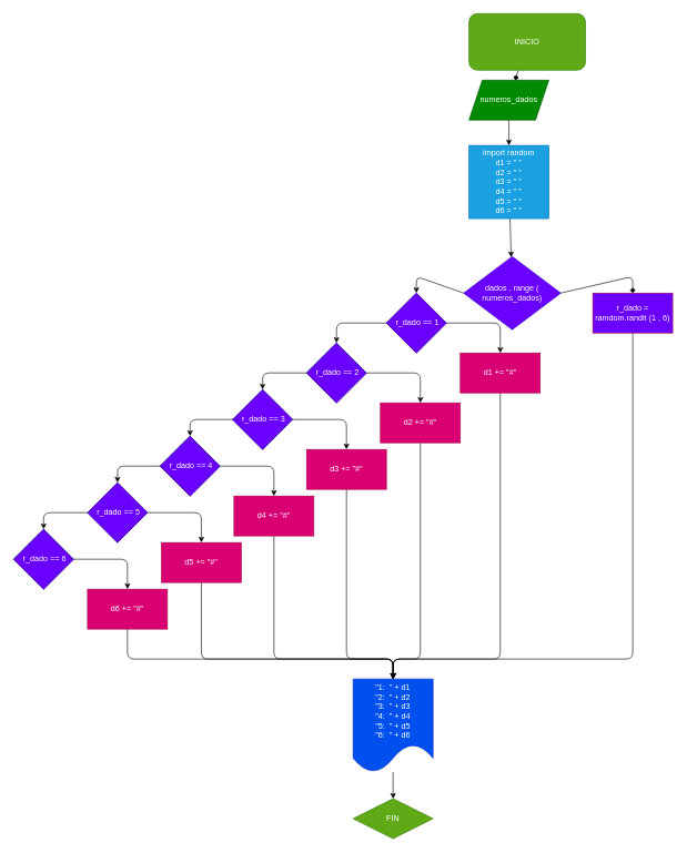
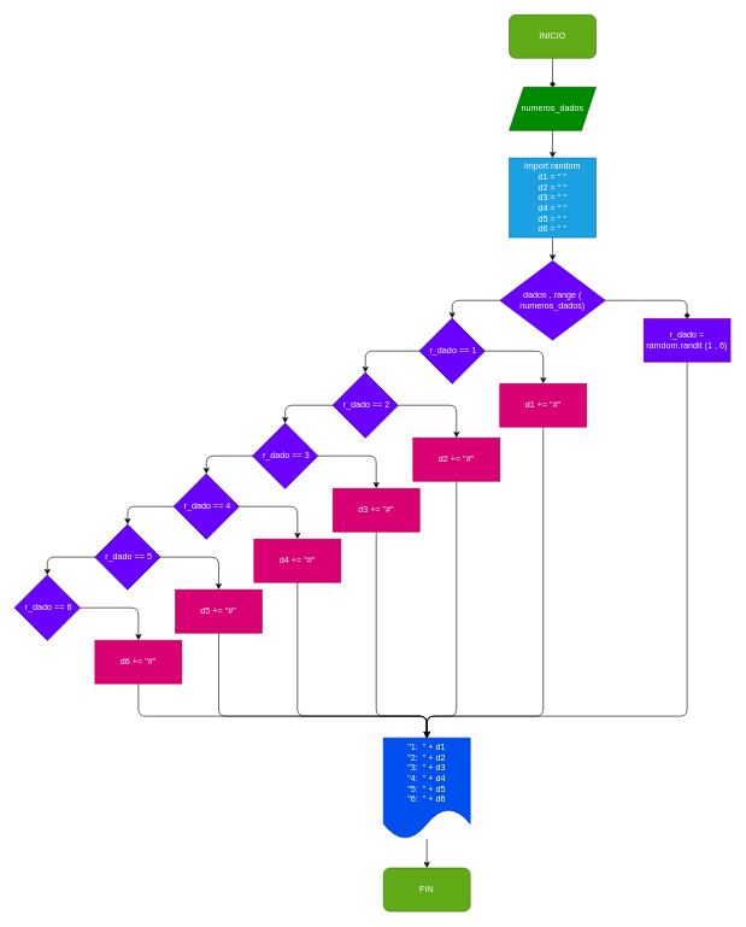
  <mxCell id="0" />
  <mxCell id="1" parent="0" />
  <mxCell id="2" value="" style="edgeStyle=none;html=1;endArrow=diamond;" edge="1" parent="1" source="3" target="5"><mxGeometry relative="1" as="geometry" /></mxCell>
- <mxCell id="3" value="INICIO" style="rounded=1;whiteSpace=wrap;html=1;fillColor=#60a917;fontColor=#ffffff;strokeColor=#2D7600;" vertex="1" parent="1"><mxGeometry x="704" y="20" width="175" height="85" as="geometry" /></mxCell>
+ <mxCell id="3" value="INICIO" style="rounded=1;whiteSpace=wrap;html=1;fillColor=#60a917;fontColor=#ffffff;strokeColor=#2D7600;" vertex="1" parent="1"><mxGeometry x="704" y="20" width="120" height="60" as="geometry" /></mxCell>
  <mxCell id="4" value="" style="edgeStyle=none;html=1;" edge="1" parent="1" source="5" target="7"><mxGeometry relative="1" as="geometry" /></mxCell>
  <mxCell id="5" value="numeros_dados" style="shape=parallelogram;perimeter=parallelogramPerimeter;whiteSpace=wrap;html=1;fixedSize=1;fillColor=#008a00;fontColor=#ffffff;strokeColor=#005700;" vertex="1" parent="1"><mxGeometry x="704" y="120" width="120" height="60" as="geometry" /></mxCell>
  <mxCell id="6" value="" style="edgeStyle=none;html=1;" edge="1" parent="1" source="7" target="10"><mxGeometry relative="1" as="geometry" /></mxCell>
  <mxCell id="7" value="import random&lt;br&gt;d1 = &quot; &quot;&lt;br&gt;d2 = &quot; &quot;&lt;br&gt;d3 = &quot; &quot;&lt;br&gt;d4 = &quot; &quot;&lt;br&gt;d5 = &quot; &quot;&lt;br&gt;d6 = &quot; &quot;" style="rounded=0;whiteSpace=wrap;html=1;fillColor=#1ba1e2;fontColor=#ffffff;strokeColor=#006EAF;" vertex="1" parent="1"><mxGeometry x="704" y="218" width="120" height="110" as="geometry" /></mxCell>
  <mxCell id="8" style="edgeStyle=none;html=1;exitX=1;exitY=0.5;exitDx=0;exitDy=0;entryX=0.5;entryY=0;entryDx=0;entryDy=0;endArrow=diamond;" edge="1" parent="1" source="10" target="12"><mxGeometry relative="1" as="geometry"><Array as="points"><mxPoint x="950" y="415" /></Array></mxGeometry></mxCell>
  <mxCell id="9" style="edgeStyle=none;html=1;exitX=0;exitY=0.5;exitDx=0;exitDy=0;entryX=0.5;entryY=0;entryDx=0;entryDy=0;" edge="1" parent="1" source="10" target="14"><mxGeometry relative="1" as="geometry"><Array as="points"><mxPoint x="625" y="415" /></Array></mxGeometry></mxCell>
- <mxCell id="10" value="dados , range ( numeros_dados)" style="rhombus;whiteSpace=wrap;html=1;fillColor=#6a00ff;fontColor=#ffffff;strokeColor=#3700CC;" vertex="1" parent="1"><mxGeometry x="696" y="385" width="146" height="110" as="geometry" /></mxCell>
+ <mxCell id="10" value="dados , range ( numeros_dados)" style="rhombus;whiteSpace=wrap;html=1;fillColor=#6a00ff;fontColor=#ffffff;strokeColor=#3700CC;" vertex="1" parent="1"><mxGeometry x="691" y="360" width="146" height="110" as="geometry" /></mxCell>
  <mxCell id="11" style="edgeStyle=none;html=1;exitX=0.5;exitY=1;exitDx=0;exitDy=0;entryX=0.5;entryY=0;entryDx=0;entryDy=0;" edge="1" parent="1" source="12" target="43"><mxGeometry relative="1" as="geometry"><Array as="points"><mxPoint x="950" y="990" /><mxPoint x="590" y="990" /></Array></mxGeometry></mxCell>
  <mxCell id="12" value="r_dado = ramdom.randit (1 , 6)" style="rounded=0;whiteSpace=wrap;html=1;fillColor=#6a00ff;fontColor=#ffffff;strokeColor=#A50040;" vertex="1" parent="1"><mxGeometry x="890" y="440" width="120" height="60" as="geometry" /></mxCell>
  <mxCell id="13" style="edgeStyle=none;html=1;exitX=1;exitY=0.5;exitDx=0;exitDy=0;entryX=0.5;entryY=0;entryDx=0;entryDy=0;" edge="1" parent="1" source="14" target="16"><mxGeometry relative="1" as="geometry"><Array as="points"><mxPoint x="751" y="485" /></Array></mxGeometry></mxCell>
  <mxCell id="14" value="&amp;nbsp;r_dado == 1" style="rhombus;whiteSpace=wrap;html=1;" vertex="1" parent="1"><mxGeometry x="580" y="440" width="90" height="90" as="geometry" /></mxCell>
  <mxCell id="15" style="edgeStyle=none;html=1;exitX=0.5;exitY=1;exitDx=0;exitDy=0;entryX=0.5;entryY=0;entryDx=0;entryDy=0;" edge="1" parent="1" source="16" target="43"><mxGeometry relative="1" as="geometry"><Array as="points"><mxPoint x="751" y="990" /><mxPoint x="590" y="990" /></Array></mxGeometry></mxCell>
  <mxCell id="16" value="d1 += &quot;#&quot;" style="rounded=0;whiteSpace=wrap;html=1;fillColor=#d80073;fontColor=#ffffff;strokeColor=#A50040;" vertex="1" parent="1"><mxGeometry x="691" y="530" width="120" height="60" as="geometry" /></mxCell>
  <mxCell id="17" style="edgeStyle=none;html=1;exitX=0;exitY=0.5;exitDx=0;exitDy=0;entryX=0.5;entryY=0;entryDx=0;entryDy=0;" edge="1" parent="1" target="19" source="14"><mxGeometry relative="1" as="geometry"><mxPoint x="571" y="490" as="sourcePoint" /><Array as="points"><mxPoint x="505" y="485" /></Array></mxGeometry></mxCell>
  <mxCell id="18" style="edgeStyle=none;html=1;exitX=1;exitY=0.5;exitDx=0;exitDy=0;entryX=0.5;entryY=0;entryDx=0;entryDy=0;" edge="1" parent="1" source="19" target="21"><mxGeometry relative="1" as="geometry"><Array as="points"><mxPoint x="631" y="560" /></Array></mxGeometry></mxCell>
  <mxCell id="19" value="&amp;nbsp;r_dado == 2" style="rhombus;whiteSpace=wrap;html=1;" vertex="1" parent="1"><mxGeometry x="460" y="515" width="90" height="90" as="geometry" /></mxCell>
  <mxCell id="20" style="edgeStyle=none;html=1;exitX=0.5;exitY=1;exitDx=0;exitDy=0;" edge="1" parent="1" source="21"><mxGeometry relative="1" as="geometry"><mxPoint x="590" y="1020" as="targetPoint" /><Array as="points"><mxPoint x="631" y="990" /><mxPoint x="590" y="990" /></Array></mxGeometry></mxCell>
  <mxCell id="21" value="d2 += &quot;#&quot;" style="rounded=0;whiteSpace=wrap;html=1;fillColor=#d80073;fontColor=#ffffff;strokeColor=#A50040;" vertex="1" parent="1"><mxGeometry x="571" y="605" width="120" height="60" as="geometry" /></mxCell>
  <mxCell id="22" style="edgeStyle=none;html=1;exitX=0;exitY=0.5;exitDx=0;exitDy=0;entryX=0.5;entryY=0;entryDx=0;entryDy=0;" edge="1" parent="1" target="24"><mxGeometry relative="1" as="geometry"><mxPoint x="460" y="560" as="sourcePoint" /><Array as="points"><mxPoint x="394" y="560" /></Array></mxGeometry></mxCell>
  <mxCell id="23" style="edgeStyle=none;html=1;exitX=1;exitY=0.5;exitDx=0;exitDy=0;entryX=0.5;entryY=0;entryDx=0;entryDy=0;" edge="1" parent="1" source="24" target="26"><mxGeometry relative="1" as="geometry"><Array as="points"><mxPoint x="520" y="630" /></Array></mxGeometry></mxCell>
  <mxCell id="24" value="&amp;nbsp;r_dado == 3" style="rhombus;whiteSpace=wrap;html=1;" vertex="1" parent="1"><mxGeometry x="349" y="585" width="90" height="90" as="geometry" /></mxCell>
  <mxCell id="25" style="edgeStyle=none;html=1;exitX=0.5;exitY=1;exitDx=0;exitDy=0;" edge="1" parent="1" source="26"><mxGeometry relative="1" as="geometry"><mxPoint x="590" y="1020" as="targetPoint" /><Array as="points"><mxPoint x="520" y="990" /><mxPoint x="590" y="990" /></Array></mxGeometry></mxCell>
  <mxCell id="26" value="d3 += &quot;#&quot;" style="rounded=0;whiteSpace=wrap;html=1;fillColor=#d80073;fontColor=#ffffff;strokeColor=#A50040;" vertex="1" parent="1"><mxGeometry x="460" y="675" width="120" height="60" as="geometry" /></mxCell>
  <mxCell id="27" style="edgeStyle=none;html=1;exitX=0;exitY=0.5;exitDx=0;exitDy=0;entryX=0.5;entryY=0;entryDx=0;entryDy=0;" edge="1" parent="1" target="29"><mxGeometry relative="1" as="geometry"><mxPoint x="351" y="630" as="sourcePoint" /><Array as="points"><mxPoint x="285" y="630" /></Array></mxGeometry></mxCell>
  <mxCell id="28" style="edgeStyle=none;html=1;exitX=1;exitY=0.5;exitDx=0;exitDy=0;entryX=0.5;entryY=0;entryDx=0;entryDy=0;" edge="1" parent="1" source="29" target="31"><mxGeometry relative="1" as="geometry"><Array as="points"><mxPoint x="411" y="700" /></Array></mxGeometry></mxCell>
  <mxCell id="29" value="&amp;nbsp;r_dado == 4" style="rhombus;whiteSpace=wrap;html=1;" vertex="1" parent="1"><mxGeometry x="240" y="655" width="90" height="90" as="geometry" /></mxCell>
  <mxCell id="30" style="edgeStyle=none;html=1;exitX=0.5;exitY=1;exitDx=0;exitDy=0;entryX=0.5;entryY=0;entryDx=0;entryDy=0;" edge="1" parent="1" source="31" target="43"><mxGeometry relative="1" as="geometry"><Array as="points"><mxPoint x="411" y="990" /><mxPoint x="590" y="990" /></Array></mxGeometry></mxCell>
  <mxCell id="31" value="d4 += &quot;#&quot;" style="rounded=0;whiteSpace=wrap;html=1;fillColor=#d80073;fontColor=#ffffff;strokeColor=#A50040;" vertex="1" parent="1"><mxGeometry x="351" y="745" width="120" height="60" as="geometry" /></mxCell>
  <mxCell id="32" style="edgeStyle=none;html=1;exitX=0;exitY=0.5;exitDx=0;exitDy=0;entryX=0.5;entryY=0;entryDx=0;entryDy=0;" edge="1" parent="1" target="34"><mxGeometry relative="1" as="geometry"><mxPoint x="242" y="700" as="sourcePoint" /><Array as="points"><mxPoint x="176" y="700" /></Array></mxGeometry></mxCell>
  <mxCell id="33" style="edgeStyle=none;html=1;exitX=1;exitY=0.5;exitDx=0;exitDy=0;entryX=0.5;entryY=0;entryDx=0;entryDy=0;" edge="1" parent="1" source="34" target="36"><mxGeometry relative="1" as="geometry"><Array as="points"><mxPoint x="302" y="770" /></Array></mxGeometry></mxCell>
  <mxCell id="34" value="&amp;nbsp;r_dado == 5" style="rhombus;whiteSpace=wrap;html=1;" vertex="1" parent="1"><mxGeometry x="131" y="725" width="90" height="90" as="geometry" /></mxCell>
  <mxCell id="35" style="edgeStyle=none;html=1;exitX=0.5;exitY=1;exitDx=0;exitDy=0;entryX=0.5;entryY=0;entryDx=0;entryDy=0;" edge="1" parent="1" source="36" target="43"><mxGeometry relative="1" as="geometry"><Array as="points"><mxPoint x="302" y="990" /><mxPoint x="590" y="990" /></Array></mxGeometry></mxCell>
  <mxCell id="36" value="d5 += &quot;#&quot;" style="rounded=0;whiteSpace=wrap;html=1;fillColor=#d80073;fontColor=#ffffff;strokeColor=#A50040;" vertex="1" parent="1"><mxGeometry x="242" y="815" width="120" height="60" as="geometry" /></mxCell>
  <mxCell id="37" style="edgeStyle=none;html=1;exitX=0;exitY=0.5;exitDx=0;exitDy=0;entryX=0.5;entryY=0;entryDx=0;entryDy=0;" edge="1" parent="1" target="39"><mxGeometry relative="1" as="geometry"><mxPoint x="131" y="770" as="sourcePoint" /><Array as="points"><mxPoint x="65" y="770" /></Array></mxGeometry></mxCell>
  <mxCell id="38" style="edgeStyle=none;html=1;exitX=1;exitY=0.5;exitDx=0;exitDy=0;entryX=0.5;entryY=0;entryDx=0;entryDy=0;" edge="1" parent="1" source="39" target="41"><mxGeometry relative="1" as="geometry"><Array as="points"><mxPoint x="191" y="840" /></Array></mxGeometry></mxCell>
  <mxCell id="39" value="&amp;nbsp;r_dado == 6" style="rhombus;whiteSpace=wrap;html=1;" vertex="1" parent="1"><mxGeometry x="20" y="795" width="90" height="90" as="geometry" /></mxCell>
  <mxCell id="40" style="edgeStyle=none;html=1;exitX=0.5;exitY=1;exitDx=0;exitDy=0;entryX=0.5;entryY=0;entryDx=0;entryDy=0;" edge="1" parent="1" source="41" target="43"><mxGeometry relative="1" as="geometry"><Array as="points"><mxPoint x="191" y="990" /><mxPoint x="590" y="990" /></Array></mxGeometry></mxCell>
  <mxCell id="41" value="d6 += &quot;#&quot;" style="rounded=0;whiteSpace=wrap;html=1;fillColor=#d80073;fontColor=#ffffff;strokeColor=#A50040;" vertex="1" parent="1"><mxGeometry x="131" y="885" width="120" height="60" as="geometry" /></mxCell>
  <mxCell id="42" value="" style="edgeStyle=none;html=1;" edge="1" parent="1" source="43" target="44"><mxGeometry relative="1" as="geometry" /></mxCell>
  <mxCell id="43" value="&quot;1:&amp;nbsp; &quot; + d1&lt;br&gt;&quot;2:&amp;nbsp; &quot; + d2&lt;br&gt;&quot;3:&amp;nbsp; &quot; + d3&lt;br&gt;&quot;4:&amp;nbsp; &quot; + d4&lt;br&gt;&quot;5:&amp;nbsp; &quot; + d5&lt;br&gt;&quot;6:&amp;nbsp; &quot; + d6" style="shape=document;whiteSpace=wrap;html=1;boundedLbl=1;fillColor=#0050ef;fontColor=#ffffff;strokeColor=#001DBC;" vertex="1" parent="1"><mxGeometry x="530" y="1020" width="120" height="140" as="geometry" /></mxCell>
- <mxCell id="44" value="FIN" style="rhombus;whiteSpace=wrap;html=1;fillColor=#60a917;fontColor=#ffffff;strokeColor=#2D7600;" vertex="1" parent="1"><mxGeometry x="530" y="1200" width="120" height="60" as="geometry" /></mxCell>
+ <mxCell id="44" value="FIN" style="rounded=1;whiteSpace=wrap;html=1;fillColor=#60a917;fontColor=#ffffff;strokeColor=#2D7600;" vertex="1" parent="1"><mxGeometry x="530" y="1200" width="120" height="60" as="geometry" /></mxCell>
  <mxCell id="45" value="&amp;nbsp;r_dado == 1" style="rhombus;whiteSpace=wrap;html=1;fillColor=#6a00ff;fontColor=#ffffff;strokeColor=#3700CC;" vertex="1" parent="1"><mxGeometry x="580" y="440" width="90" height="90" as="geometry" /></mxCell>
  <mxCell id="46" value="&amp;nbsp;r_dado == 2" style="rhombus;whiteSpace=wrap;html=1;fillColor=#6a00ff;fontColor=#ffffff;strokeColor=#3700CC;" vertex="1" parent="1"><mxGeometry x="460" y="515" width="90" height="90" as="geometry" /></mxCell>
  <mxCell id="47" value="&amp;nbsp;r_dado == 3" style="rhombus;whiteSpace=wrap;html=1;fillColor=#6a00ff;fontColor=#ffffff;strokeColor=#3700CC;" vertex="1" parent="1"><mxGeometry x="349" y="585" width="90" height="90" as="geometry" /></mxCell>
  <mxCell id="48" value="&amp;nbsp;r_dado == 4" style="rhombus;whiteSpace=wrap;html=1;fillColor=#6a00ff;fontColor=#ffffff;strokeColor=#3700CC;" vertex="1" parent="1"><mxGeometry x="240" y="655" width="90" height="90" as="geometry" /></mxCell>
  <mxCell id="49" value="&amp;nbsp;r_dado == 5" style="rhombus;whiteSpace=wrap;html=1;fillColor=#6a00ff;fontColor=#ffffff;strokeColor=#3700CC;" vertex="1" parent="1"><mxGeometry x="131" y="725" width="90" height="90" as="geometry" /></mxCell>
  <mxCell id="50" value="&amp;nbsp;r_dado == 6" style="rhombus;whiteSpace=wrap;html=1;fillColor=#6a00ff;fontColor=#ffffff;strokeColor=#3700CC;" vertex="1" parent="1"><mxGeometry x="20" y="795" width="90" height="90" as="geometry" /></mxCell>
